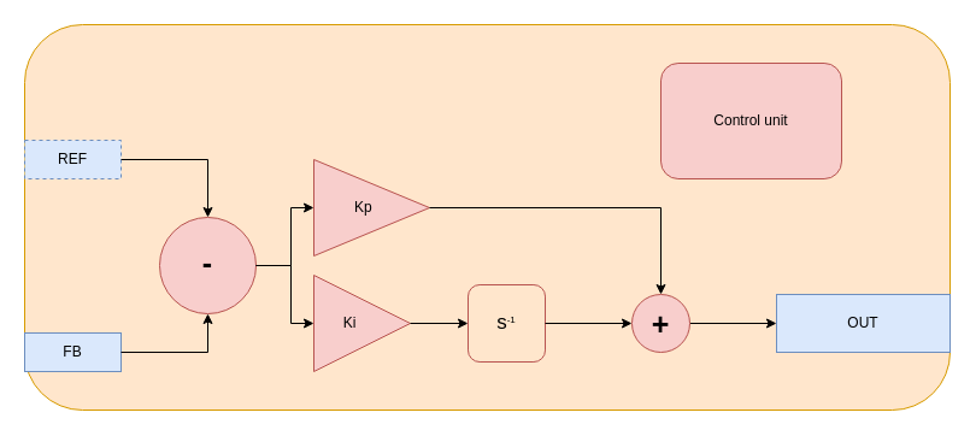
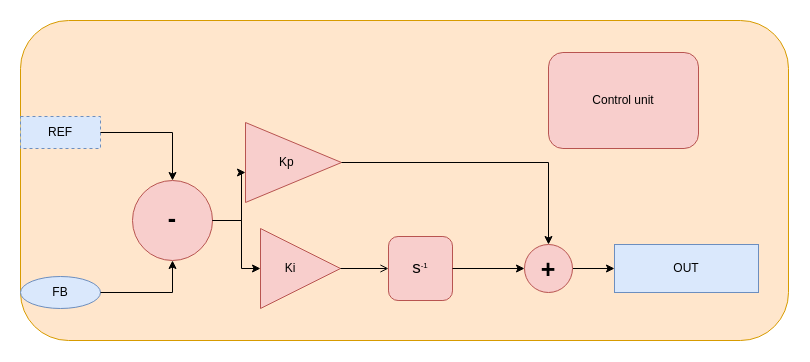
  <mxCell id="0" />
  <mxCell id="1" parent="0" />
  <mxCell id="2" value="" style="group" vertex="1" connectable="0" parent="1"><mxGeometry x="20" y="20" width="768" height="320" as="geometry" /></mxCell>
  <mxCell id="3" value="" style="rounded=1;whiteSpace=wrap;html=1;fillColor=#ffe6cc;strokeColor=#d79b00;" parent="2" vertex="1"><mxGeometry width="768" height="320" as="geometry" /></mxCell>
  <mxCell id="4" value="Control unit" style="rounded=1;whiteSpace=wrap;html=1;fillColor=#f8cecc;strokeColor=#b85450;" parent="2" vertex="1"><mxGeometry x="528" y="32" width="150" height="96" as="geometry" /></mxCell>
  <mxCell id="5" value="REF" style="rounded=0;whiteSpace=wrap;html=1;fillColor=#dae8fc;strokeColor=#6c8ebf;dashed=1;" parent="2" vertex="1"><mxGeometry y="96" width="80" height="32" as="geometry" /></mxCell>
- <mxCell id="6" value="FB" style="rounded=0;whiteSpace=wrap;html=1;fillColor=#dae8fc;strokeColor=#6c8ebf;" parent="2" vertex="1"><mxGeometry y="256" width="80" height="32" as="geometry" /></mxCell>
- <mxCell id="7" value="OUT" style="rounded=0;whiteSpace=wrap;html=1;fillColor=#dae8fc;strokeColor=#6c8ebf;" parent="2" vertex="1"><mxGeometry x="624" y="224" width="144" height="48" as="geometry" /></mxCell>
+ <mxCell id="6" value="FB" style="ellipse;whiteSpace=wrap;html=1;fillColor=#dae8fc;strokeColor=#6c8ebf;" parent="2" vertex="1"><mxGeometry y="256" width="80" height="32" as="geometry" /></mxCell>
+ <mxCell id="7" value="OUT" style="rounded=0;whiteSpace=wrap;html=1;fillColor=#dae8fc;strokeColor=#6c8ebf;" parent="2" vertex="1"><mxGeometry x="594" y="224" width="144" height="48" as="geometry" /></mxCell>
  <mxCell id="8" value="&lt;p style=&quot;line-height: 100%&quot;&gt;&lt;font size=&quot;1&quot;&gt;&lt;b style=&quot;font-size: 25px&quot;&gt;-&lt;/b&gt;&lt;/font&gt;&lt;/p&gt;" style="ellipse;whiteSpace=wrap;html=1;aspect=fixed;fillColor=#f8cecc;strokeColor=#b85450;" parent="2" vertex="1"><mxGeometry x="112" y="160" width="80" height="80" as="geometry" /></mxCell>
  <mxCell id="9" style="edgeStyle=orthogonalEdgeStyle;rounded=0;orthogonalLoop=1;jettySize=auto;html=1;exitX=1;exitY=0.5;exitDx=0;exitDy=0;" parent="2" source="5" target="8" edge="1"><mxGeometry relative="1" as="geometry" /></mxCell>
  <mxCell id="10" style="edgeStyle=orthogonalEdgeStyle;rounded=0;orthogonalLoop=1;jettySize=auto;html=1;exitX=1;exitY=0.5;exitDx=0;exitDy=0;entryX=0.5;entryY=1;entryDx=0;entryDy=0;" parent="2" source="6" target="8" edge="1"><mxGeometry relative="1" as="geometry" /></mxCell>
- <mxCell id="11" value="Kp&amp;nbsp;&amp;nbsp;&amp;nbsp;&amp;nbsp; " style="triangle;whiteSpace=wrap;html=1;strokeColor=#b85450;fillColor=#f8cecc;" parent="2" vertex="1"><mxGeometry x="240" y="112" width="96" height="80" as="geometry" /></mxCell>
+ <mxCell id="11" value="Kp&amp;nbsp;&amp;nbsp;&amp;nbsp;&amp;nbsp; " style="triangle;whiteSpace=wrap;html=1;strokeColor=#b85450;fillColor=#f8cecc;" parent="2" vertex="1"><mxGeometry x="225" y="102" width="96" height="80" as="geometry" /></mxCell>
  <mxCell id="12" style="edgeStyle=orthogonalEdgeStyle;rounded=0;orthogonalLoop=1;jettySize=auto;html=1;exitX=1;exitY=0.5;exitDx=0;exitDy=0;" parent="2" source="8" target="11" edge="1"><mxGeometry relative="1" as="geometry"><Array as="points"><mxPoint x="221" y="200" /><mxPoint x="221" y="152" /></Array></mxGeometry></mxCell>
  <mxCell id="13" style="edgeStyle=orthogonalEdgeStyle;rounded=0;orthogonalLoop=1;jettySize=auto;html=1;entryX=1;entryY=0.5;entryDx=0;entryDy=0;startArrow=classic;startFill=1;endArrow=none;endFill=0;" parent="2" source="14" target="8" edge="1"><mxGeometry relative="1" as="geometry"><Array as="points"><mxPoint x="221" y="248" /><mxPoint x="221" y="200" /></Array></mxGeometry></mxCell>
  <mxCell id="14" value="Ki &amp;nbsp; &amp;nbsp;&amp;nbsp;&amp;nbsp; " style="triangle;whiteSpace=wrap;html=1;strokeColor=#b85450;fillColor=#f8cecc;" parent="2" vertex="1"><mxGeometry x="240" y="208" width="80" height="80" as="geometry" /></mxCell>
- <mxCell id="15" value="&lt;font style=&quot;font-size: 13px&quot;&gt;&lt;font style=&quot;font-size: 17px&quot;&gt;s&lt;/font&gt;&lt;sup style=&quot;font-size: 8px&quot;&gt;-1&lt;/sup&gt;&lt;/font&gt;" style="rounded=1;whiteSpace=wrap;html=1;strokeColor=#b85450;verticalAlign=middle;horizontal=1;labelPosition=center;verticalLabelPosition=middle;align=center;fillColor=#ffe6cc;" parent="2" vertex="1"><mxGeometry x="368" y="216" width="64" height="64" as="geometry" /></mxCell>
- <mxCell id="16" style="edgeStyle=orthogonalEdgeStyle;rounded=0;orthogonalLoop=1;jettySize=auto;html=1;exitX=1;exitY=0.5;exitDx=0;exitDy=0;entryX=0;entryY=0.5;entryDx=0;entryDy=0;startArrow=none;startFill=0;endArrow=classic;endFill=1;" parent="2" source="14" target="15" edge="1"><mxGeometry relative="1" as="geometry" /></mxCell>
+ <mxCell id="15" value="&lt;font style=&quot;font-size: 13px&quot;&gt;&lt;font style=&quot;font-size: 17px&quot;&gt;s&lt;/font&gt;&lt;sup style=&quot;font-size: 8px&quot;&gt;-1&lt;/sup&gt;&lt;/font&gt;" style="rounded=1;whiteSpace=wrap;html=1;strokeColor=#b85450;verticalAlign=middle;horizontal=1;labelPosition=center;verticalLabelPosition=middle;align=center;fillColor=#f8cecc;" parent="2" vertex="1"><mxGeometry x="368" y="216" width="64" height="64" as="geometry" /></mxCell>
+ <mxCell id="16" style="edgeStyle=orthogonalEdgeStyle;rounded=0;orthogonalLoop=1;jettySize=auto;html=1;exitX=1;exitY=0.5;exitDx=0;exitDy=0;entryX=0;entryY=0.5;entryDx=0;entryDy=0;startArrow=none;startFill=0;endArrow=open;endFill=1;" parent="2" source="14" target="15" edge="1"><mxGeometry relative="1" as="geometry" /></mxCell>
  <mxCell id="17" style="edgeStyle=orthogonalEdgeStyle;rounded=0;orthogonalLoop=1;jettySize=auto;html=1;exitX=1;exitY=0.5;exitDx=0;exitDy=0;startArrow=none;startFill=0;endArrow=classic;endFill=1;" parent="2" source="18" target="7" edge="1"><mxGeometry relative="1" as="geometry" /></mxCell>
  <mxCell id="18" value="&lt;b&gt;&lt;font style=&quot;font-size: 25px&quot;&gt;+&lt;/font&gt;&lt;/b&gt;" style="ellipse;whiteSpace=wrap;html=1;aspect=fixed;fillColor=#f8cecc;strokeColor=#b85450;" parent="2" vertex="1"><mxGeometry x="504" y="224" width="48" height="48" as="geometry" /></mxCell>
  <mxCell id="19" style="edgeStyle=orthogonalEdgeStyle;rounded=0;orthogonalLoop=1;jettySize=auto;html=1;exitX=1;exitY=0.5;exitDx=0;exitDy=0;entryX=0.5;entryY=0;entryDx=0;entryDy=0;startArrow=none;startFill=0;endArrow=classic;endFill=1;" parent="2" source="11" target="18" edge="1"><mxGeometry relative="1" as="geometry" /></mxCell>
  <mxCell id="20" style="edgeStyle=orthogonalEdgeStyle;rounded=0;orthogonalLoop=1;jettySize=auto;html=1;exitX=1;exitY=0.5;exitDx=0;exitDy=0;entryX=0;entryY=0.5;entryDx=0;entryDy=0;startArrow=none;startFill=0;endArrow=classic;endFill=1;" parent="2" source="15" target="18" edge="1"><mxGeometry relative="1" as="geometry" /></mxCell>
